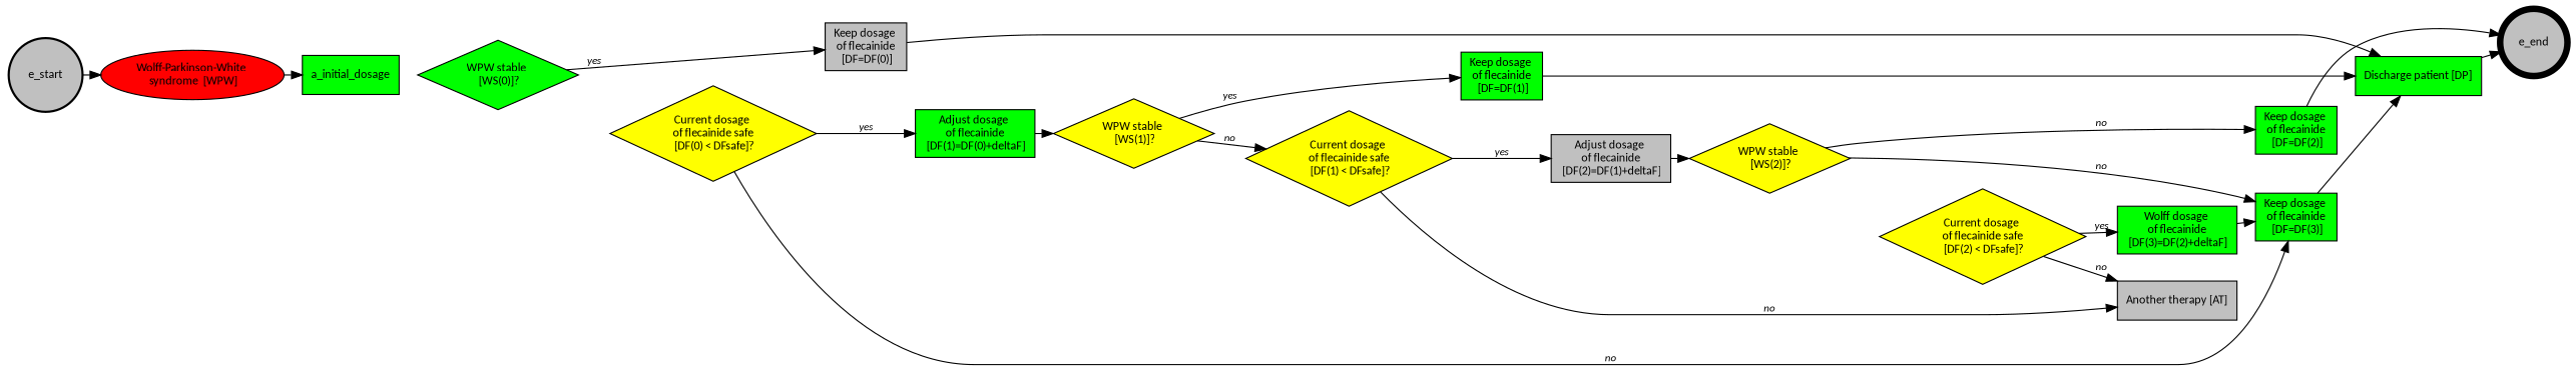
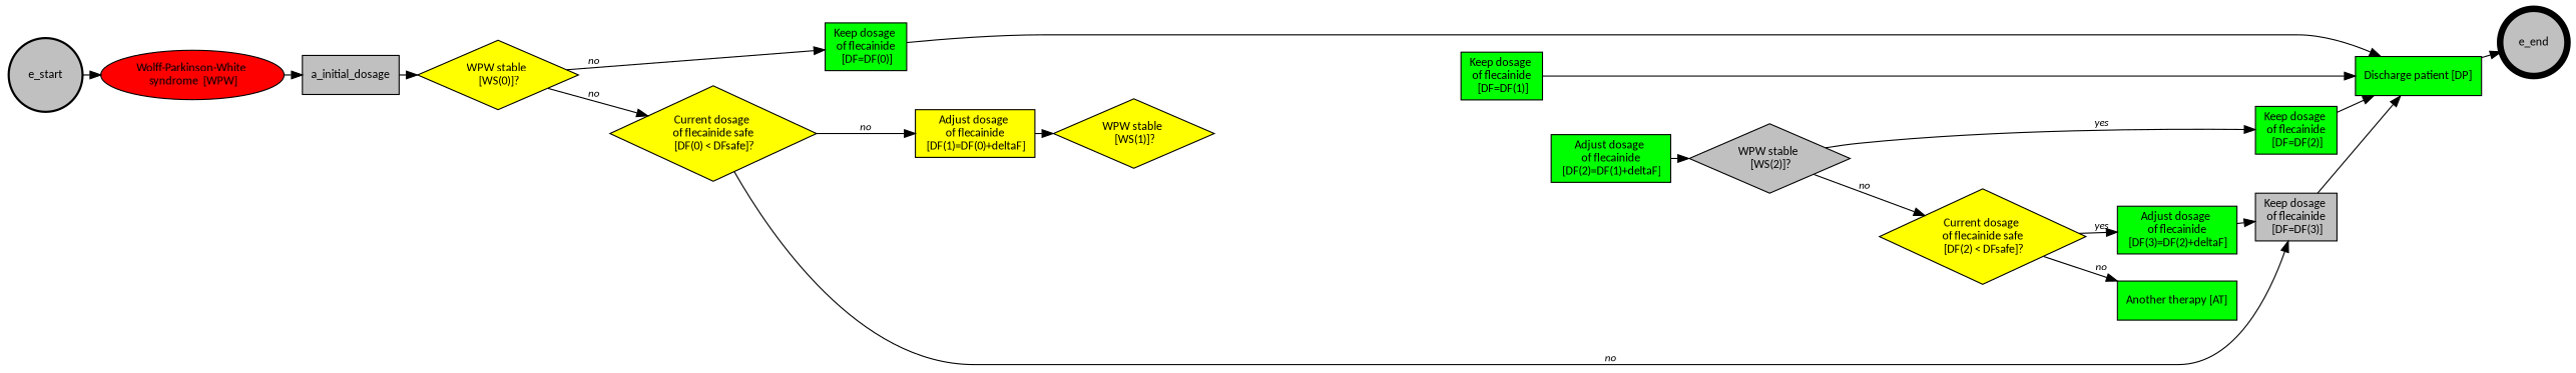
  digraph {
    rankdir=LR
    ranksep=0.1
    node [fillcolor=green fontname=Calibri fontsize=11 shape=box style=filled]
    edge [fontname="Calibri Italic" fontsize=10]
    n1 [fillcolor=red label="Wolff-Parkinson-White \n syndrome  [WPW]" shape=oval]
-   a_initial_dosage
-   n3 [label="WPW stable \n [WS(0)]?" shape=diamond]
+   a_initial_dosage [fillcolor=gray]
+   n3 [fillcolor=yellow label="WPW stable \n [WS(0)]?" shape=diamond]
    n4 [fillcolor=yellow label="Current dosage \n of flecainide safe \n [DF(0) < DFsafe]?" shape=diamond]
-   n5 [fillcolor=gray label="Keep dosage \n of flecainide \n [DF=DF(0)]"]
-   n6 [label="Adjust dosage \n of flecainide \n [DF(1)=DF(0)+deltaF]"]
-   n7 [label="Keep dosage \n of flecainide \n [DF=DF(3)]"]
+   n5 [label="Keep dosage \n of flecainide \n [DF=DF(0)]"]
+   n6 [fillcolor=yellow label="Adjust dosage \n of flecainide \n [DF(1)=DF(0)+deltaF]"]
+   n7 [fillcolor=gray label="Keep dosage \n of flecainide \n [DF=DF(3)]"]
    n8 [label="Discharge patient [DP]"]
    n9 [fillcolor=yellow label="WPW stable \n [WS(1)]?" shape=diamond]
-   n10 [fillcolor=yellow label="Current dosage \n of flecainide safe \n [DF(1) < DFsafe]?" shape=diamond]
    n11 [label="Keep dosage \n of flecainide \n [DF=DF(1)]"]
-   n12 [fillcolor=gray label="Another therapy [AT]"]
-   n13 [fillcolor=gray label="Adjust dosage \n of flecainide \n [DF(2)=DF(1)+deltaF]"]
-   n14 [fillcolor=yellow label="WPW stable \n [WS(2)]?" shape=diamond]
+   n12 [label="Another therapy [AT]"]
+   n13 [label="Adjust dosage \n of flecainide \n [DF(2)=DF(1)+deltaF]"]
+   n14 [fillcolor=gray label="WPW stable \n [WS(2)]?" shape=diamond]
    n15 [fillcolor=yellow label="Current dosage \n of flecainide safe \n [DF(2) < DFsafe]?" shape=diamond]
    n16 [label="Keep dosage \n of flecainide \n [DF=DF(2)]"]
-   n17 [label="Wolff dosage \n of flecainide \n [DF(3)=DF(2)+deltaF]"]
+   n17 [label="Adjust dosage \n of flecainide \n [DF(3)=DF(2)+deltaF]"]
    e_end [fillcolor=gray penwidth=6 shape=circle width=0.3]
    e_start [fillcolor=gray penwidth=2 shape=circle width=0.3]
    n1 -> a_initial_dosage
-   n3 -> n5 [label=yes]
-   n4 -> n6 [label=yes]
+   a_initial_dosage -> n3
+   n3 -> n4 [label=no]
+   n3 -> n5 [label=no]
+   n4 -> n6 [label=no]
    n4 -> n7 [label=no]
    n5 -> n8
    n6 -> n9
    n7 -> n8
    n8 -> e_end
-   n9 -> n10 [label=no]
-   n9 -> n11 [label=yes]
-   n10 -> n12 [label=no]
-   n10 -> n13 [label=yes]
    n11 -> n8
    n13 -> n14
-   n14 -> n7 [label=no]
-   n14 -> n16 [label=no]
+   n14 -> n15 [label=no]
+   n14 -> n16 [label=yes]
    n15 -> n12 [label=no]
    n15 -> n17 [label=yes]
-   n16 -> e_end
+   n16 -> n8
    n17 -> n7
    e_start -> n1
  }
